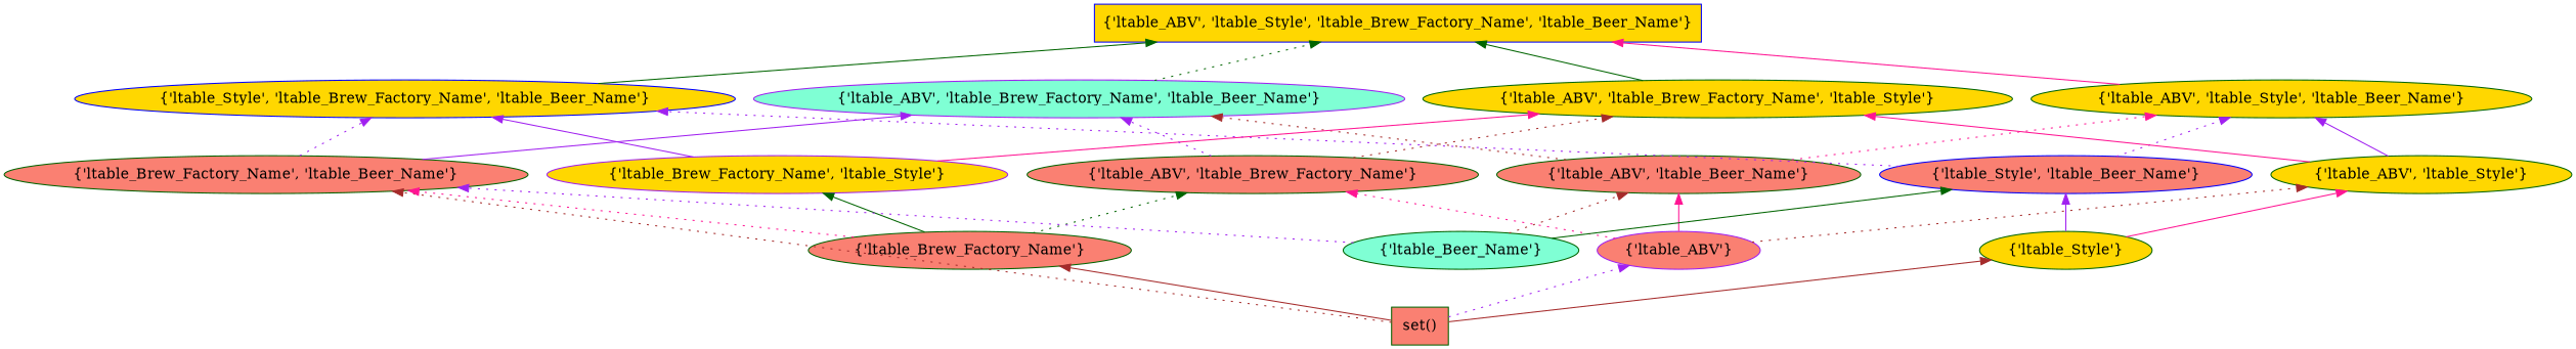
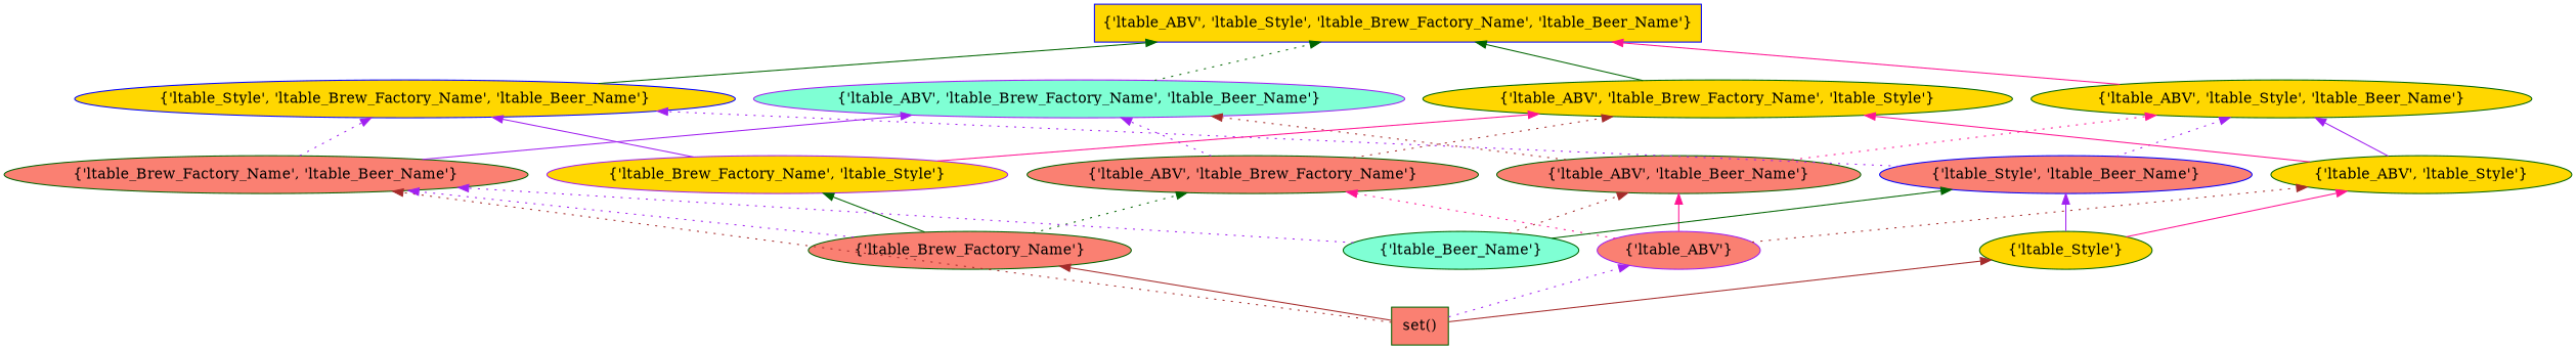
  digraph {
    rankdir=BT
    splines=line
    node [color=darkgreen fillcolor=gold style=filled]
    edge [color=purple style=dotted]
    "{'ltable_ABV', 'ltable_Style', 'ltable_Brew_Factory_Name', 'ltable_Beer_Name'}" [color=blue shape=box]
    "set()" [fillcolor=salmon shape=box]
    "{'ltable_Brew_Factory_Name'}" [fillcolor=salmon]
    "{'ltable_Style'}"
    "{'ltable_ABV'}" [color=purple fillcolor=salmon]
    "{'ltable_Brew_Factory_Name', 'ltable_Beer_Name'}" [fillcolor=salmon]
    "{'ltable_Beer_Name'}" [fillcolor=aquamarine]
    "{'ltable_Style', 'ltable_Beer_Name'}" [color=blue fillcolor=salmon]
    "{'ltable_ABV', 'ltable_Beer_Name'}" [fillcolor=salmon]
    "{'ltable_Brew_Factory_Name', 'ltable_Style'}" [color=purple]
    "{'ltable_ABV', 'ltable_Brew_Factory_Name'}" [fillcolor=salmon]
    "{'ltable_ABV', 'ltable_Style'}"
    "{'ltable_Style', 'ltable_Brew_Factory_Name', 'ltable_Beer_Name'}" [color=blue]
    "{'ltable_ABV', 'ltable_Brew_Factory_Name', 'ltable_Beer_Name'}" [color=purple fillcolor=aquamarine]
    "{'ltable_ABV', 'ltable_Style', 'ltable_Beer_Name'}"
    "{'ltable_ABV', 'ltable_Brew_Factory_Name', 'ltable_Style'}"
    "set()" -> "{'ltable_Brew_Factory_Name'}" [color=brown style=solid]
    "set()" -> "{'ltable_Style'}" [color=brown style=solid]
    "set()" -> "{'ltable_ABV'}"
    "set()" -> "{'ltable_Brew_Factory_Name', 'ltable_Beer_Name'}" [color=brown]
-   "{'ltable_Brew_Factory_Name'}" -> "{'ltable_Brew_Factory_Name', 'ltable_Beer_Name'}" [color=deeppink]
+   "{'ltable_Brew_Factory_Name'}" -> "{'ltable_Brew_Factory_Name', 'ltable_Beer_Name'}"
    "{'ltable_Brew_Factory_Name'}" -> "{'ltable_Brew_Factory_Name', 'ltable_Style'}" [color=darkgreen style=solid]
    "{'ltable_Brew_Factory_Name'}" -> "{'ltable_ABV', 'ltable_Brew_Factory_Name'}" [color=darkgreen]
    "{'ltable_Style'}" -> "{'ltable_Style', 'ltable_Beer_Name'}" [style=solid]
    "{'ltable_Style'}" -> "{'ltable_ABV', 'ltable_Style'}" [color=deeppink style=solid]
    "{'ltable_ABV'}" -> "{'ltable_ABV', 'ltable_Beer_Name'}" [color=deeppink style=solid]
    "{'ltable_ABV'}" -> "{'ltable_ABV', 'ltable_Brew_Factory_Name'}" [color=deeppink]
    "{'ltable_ABV'}" -> "{'ltable_ABV', 'ltable_Style'}" [color=brown]
    "{'ltable_Brew_Factory_Name', 'ltable_Beer_Name'}" -> "{'ltable_Style', 'ltable_Brew_Factory_Name', 'ltable_Beer_Name'}"
    "{'ltable_Brew_Factory_Name', 'ltable_Beer_Name'}" -> "{'ltable_ABV', 'ltable_Brew_Factory_Name', 'ltable_Beer_Name'}" [style=solid]
    "{'ltable_Beer_Name'}" -> "{'ltable_Brew_Factory_Name', 'ltable_Beer_Name'}"
    "{'ltable_Beer_Name'}" -> "{'ltable_Style', 'ltable_Beer_Name'}" [color=darkgreen style=solid]
    "{'ltable_Beer_Name'}" -> "{'ltable_ABV', 'ltable_Beer_Name'}" [color=brown]
    "{'ltable_Style', 'ltable_Beer_Name'}" -> "{'ltable_Style', 'ltable_Brew_Factory_Name', 'ltable_Beer_Name'}"
    "{'ltable_Style', 'ltable_Beer_Name'}" -> "{'ltable_ABV', 'ltable_Style', 'ltable_Beer_Name'}"
    "{'ltable_ABV', 'ltable_Beer_Name'}" -> "{'ltable_ABV', 'ltable_Brew_Factory_Name', 'ltable_Beer_Name'}" [color=brown]
    "{'ltable_ABV', 'ltable_Beer_Name'}" -> "{'ltable_ABV', 'ltable_Style', 'ltable_Beer_Name'}" [color=deeppink]
    "{'ltable_Brew_Factory_Name', 'ltable_Style'}" -> "{'ltable_Style', 'ltable_Brew_Factory_Name', 'ltable_Beer_Name'}" [style=solid]
    "{'ltable_Brew_Factory_Name', 'ltable_Style'}" -> "{'ltable_ABV', 'ltable_Brew_Factory_Name', 'ltable_Style'}" [color=deeppink style=solid]
    "{'ltable_ABV', 'ltable_Brew_Factory_Name'}" -> "{'ltable_ABV', 'ltable_Brew_Factory_Name', 'ltable_Beer_Name'}"
    "{'ltable_ABV', 'ltable_Brew_Factory_Name'}" -> "{'ltable_ABV', 'ltable_Brew_Factory_Name', 'ltable_Style'}" [color=brown]
    "{'ltable_ABV', 'ltable_Style'}" -> "{'ltable_ABV', 'ltable_Style', 'ltable_Beer_Name'}" [style=solid]
    "{'ltable_ABV', 'ltable_Style'}" -> "{'ltable_ABV', 'ltable_Brew_Factory_Name', 'ltable_Style'}" [color=deeppink style=solid]
    "{'ltable_Style', 'ltable_Brew_Factory_Name', 'ltable_Beer_Name'}" -> "{'ltable_ABV', 'ltable_Style', 'ltable_Brew_Factory_Name', 'ltable_Beer_Name'}" [color=darkgreen style=solid]
    "{'ltable_ABV', 'ltable_Brew_Factory_Name', 'ltable_Beer_Name'}" -> "{'ltable_ABV', 'ltable_Style', 'ltable_Brew_Factory_Name', 'ltable_Beer_Name'}" [color=darkgreen]
    "{'ltable_ABV', 'ltable_Style', 'ltable_Beer_Name'}" -> "{'ltable_ABV', 'ltable_Style', 'ltable_Brew_Factory_Name', 'ltable_Beer_Name'}" [color=deeppink style=solid]
    "{'ltable_ABV', 'ltable_Brew_Factory_Name', 'ltable_Style'}" -> "{'ltable_ABV', 'ltable_Style', 'ltable_Brew_Factory_Name', 'ltable_Beer_Name'}" [color=darkgreen style=solid]
  }
